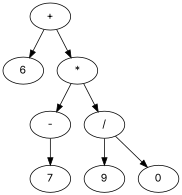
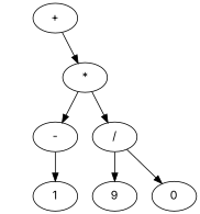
  digraph {
    fontname=Inter
    node [fontname=Inter]
    edge [fontname=Inter]
    "+"
-   6
    "*"
    "-"
    "/"
-   1 [label=7]
+   1
    9
    n8 [label=0]
-   "+" -> 6
    "+" -> "*"
    "*" -> "-"
    "*" -> "/"
    "-" -> 1
    "/" -> 9
    "/" -> n8
  }
